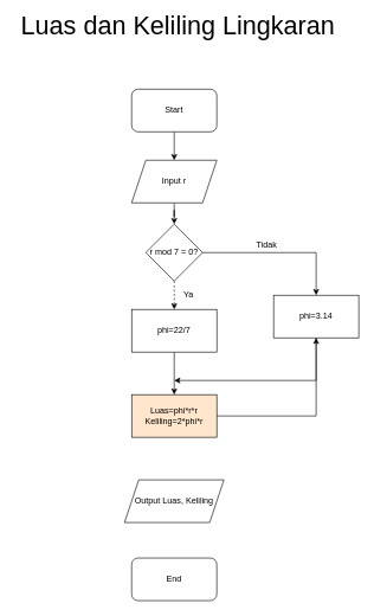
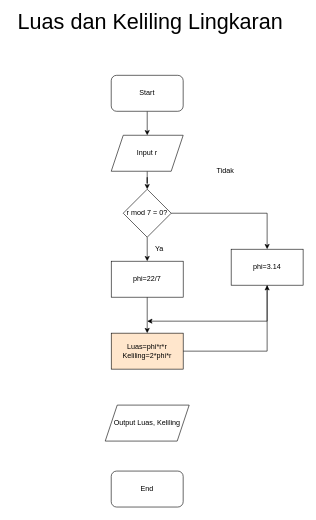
  <mxCell id="0" />
  <mxCell id="1" parent="0" />
  <mxCell id="2" value="" style="edgeStyle=orthogonalEdgeStyle;rounded=0;orthogonalLoop=1;jettySize=auto;html=1;" edge="1" parent="1" source="3" target="8"><mxGeometry relative="1" as="geometry" /></mxCell>
  <mxCell id="3" value="Start" style="rounded=1;whiteSpace=wrap;html=1;" vertex="1" parent="1"><mxGeometry x="185" y="125" width="120" height="60" as="geometry" /></mxCell>
- <mxCell id="4" value="" style="edgeStyle=orthogonalEdgeStyle;rounded=0;orthogonalLoop=1;jettySize=auto;html=1;dashed=1;" edge="1" parent="1" source="6" target="10"><mxGeometry relative="1" as="geometry" /></mxCell>
+ <mxCell id="4" value="" style="edgeStyle=orthogonalEdgeStyle;rounded=0;orthogonalLoop=1;jettySize=auto;html=1;" edge="1" parent="1" source="6" target="10"><mxGeometry relative="1" as="geometry" /></mxCell>
  <mxCell id="5" style="edgeStyle=orthogonalEdgeStyle;rounded=0;orthogonalLoop=1;jettySize=auto;html=1;entryX=0.5;entryY=0;entryDx=0;entryDy=0;" edge="1" parent="1" source="6" target="12"><mxGeometry relative="1" as="geometry" /></mxCell>
  <mxCell id="6" value="r mod 7 = 0?" style="rhombus;whiteSpace=wrap;html=1;" vertex="1" parent="1"><mxGeometry x="205" y="315" width="80" height="80" as="geometry" /></mxCell>
  <mxCell id="7" value="" style="edgeStyle=orthogonalEdgeStyle;rounded=0;orthogonalLoop=1;jettySize=auto;html=1;" edge="1" parent="1" source="8" target="6"><mxGeometry relative="1" as="geometry" /></mxCell>
  <mxCell id="8" value="Input r" style="shape=parallelogram;perimeter=parallelogramPerimeter;whiteSpace=wrap;html=1;fixedSize=1;" vertex="1" parent="1"><mxGeometry x="185" y="225" width="120" height="60" as="geometry" /></mxCell>
  <mxCell id="9" value="" style="edgeStyle=orthogonalEdgeStyle;rounded=0;orthogonalLoop=1;jettySize=auto;html=1;" edge="1" parent="1" source="10" target="14"><mxGeometry relative="1" as="geometry" /></mxCell>
  <mxCell id="10" value="phi=22/7" style="rounded=0;whiteSpace=wrap;html=1;" vertex="1" parent="1"><mxGeometry x="185" y="435" width="120" height="60" as="geometry" /></mxCell>
  <mxCell id="11" style="edgeStyle=orthogonalEdgeStyle;rounded=0;orthogonalLoop=1;jettySize=auto;html=1;" edge="1" parent="1" source="12"><mxGeometry relative="1" as="geometry"><mxPoint x="245" y="535" as="targetPoint" /><Array as="points"><mxPoint x="445" y="535" /></Array></mxGeometry></mxCell>
  <mxCell id="12" value="phi=3.14" style="rounded=0;whiteSpace=wrap;html=1;" vertex="1" parent="1"><mxGeometry x="385" y="415" width="120" height="60" as="geometry" /></mxCell>
  <mxCell id="13" value="" style="edgeStyle=orthogonalEdgeStyle;rounded=0;orthogonalLoop=1;jettySize=auto;html=1;" edge="1" parent="1" source="14" target="12"><mxGeometry relative="1" as="geometry" /></mxCell>
  <mxCell id="14" value="Luas=phi*r*r&lt;br&gt;Keliling=2*phi*r" style="rounded=0;whiteSpace=wrap;html=1;fillColor=#ffe6cc;" vertex="1" parent="1"><mxGeometry x="185" y="555" width="120" height="60" as="geometry" /></mxCell>
  <mxCell id="15" value="Output Luas, Keliling" style="shape=parallelogram;perimeter=parallelogramPerimeter;whiteSpace=wrap;html=1;fixedSize=1;" vertex="1" parent="1"><mxGeometry x="175" y="675" width="140" height="60" as="geometry" /></mxCell>
  <mxCell id="16" value="End" style="rounded=1;whiteSpace=wrap;html=1;" vertex="1" parent="1"><mxGeometry x="185" y="785" width="120" height="60" as="geometry" /></mxCell>
  <mxCell id="17" value="Ya" style="text;html=1;resizable=0;autosize=1;align=center;verticalAlign=middle;points=[];fillColor=none;strokeColor=none;rounded=0;" vertex="1" parent="1"><mxGeometry x="250" y="405" width="30" height="20" as="geometry" /></mxCell>
- <mxCell id="18" value="Tidak" style="text;html=1;resizable=0;autosize=1;align=center;verticalAlign=middle;points=[];fillColor=none;strokeColor=none;rounded=0;" vertex="1" parent="1"><mxGeometry x="355" y="335" width="40" height="20" as="geometry" /></mxCell>
+ <mxCell id="18" value="Tidak" style="text;html=1;resizable=0;autosize=1;align=center;verticalAlign=middle;points=[];fillColor=none;strokeColor=none;rounded=0;" vertex="1" parent="1"><mxGeometry x="355" y="275" width="40" height="20" as="geometry" /></mxCell>
  <mxCell id="19" value="&lt;font style=&quot;font-size: 36px&quot;&gt;Luas dan Keliling Lingkaran&lt;/font&gt;" style="text;html=1;resizable=0;autosize=1;align=center;verticalAlign=middle;points=[];fillColor=none;strokeColor=none;rounded=0;" vertex="1" parent="1"><mxGeometry x="20" y="20" width="460" height="30" as="geometry" /></mxCell>
